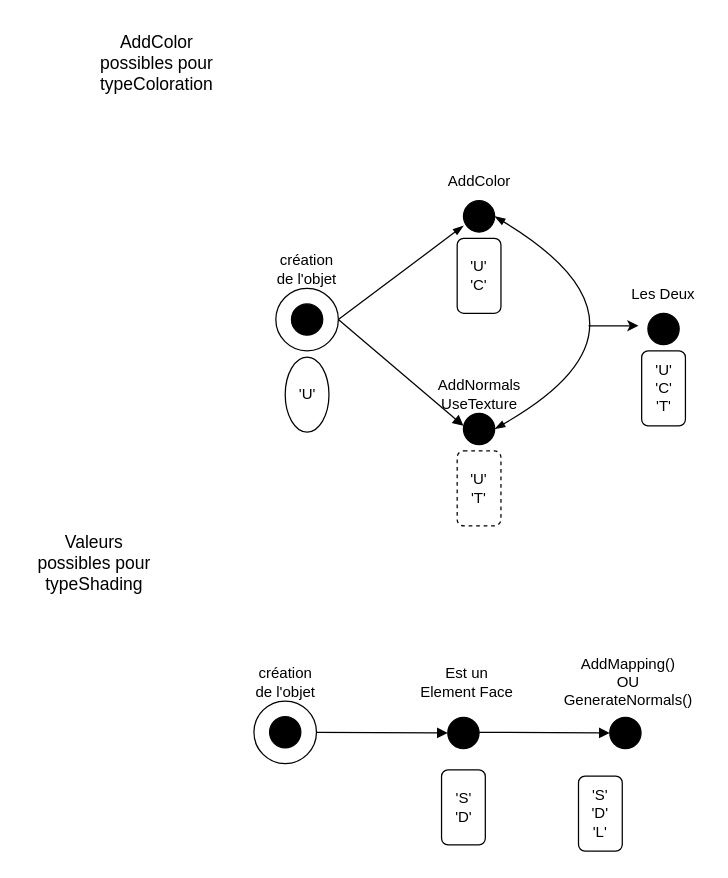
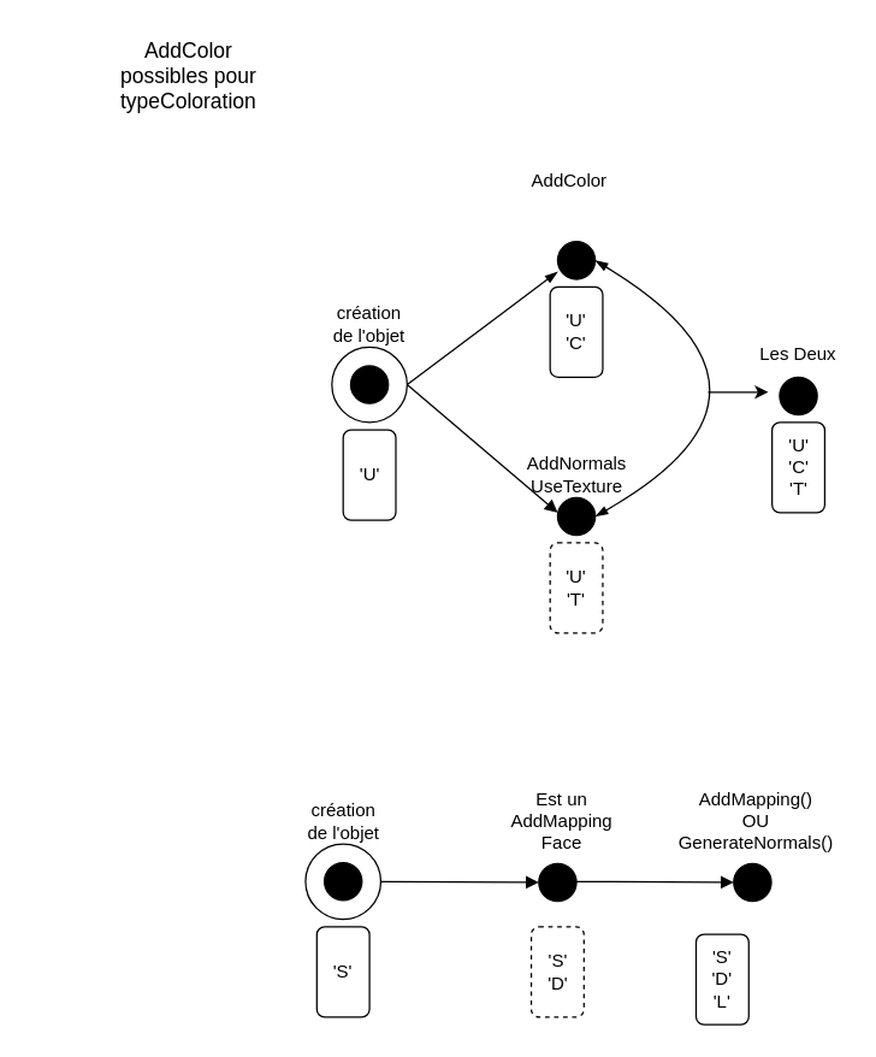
  <mxCell id="0" />
  <mxCell id="1" parent="0" />
  <mxCell id="2" value="&lt;font style=&quot;font-size: 14px;&quot;&gt;AddColor possibles pour typeColoration&lt;/font&gt;" style="text;html=1;strokeColor=none;fillColor=none;align=center;verticalAlign=middle;whiteSpace=wrap;rounded=0;" vertex="1" parent="1"><mxGeometry x="70" width="110" height="60" as="geometry" y="20" /></mxCell>
  <mxCell id="3" value="" style="ellipse;whiteSpace=wrap;html=1;aspect=fixed;" vertex="1" parent="1"><mxGeometry x="220" y="230" width="50" height="50" as="geometry" /></mxCell>
  <mxCell id="4" value="" style="ellipse;whiteSpace=wrap;html=1;aspect=fixed;fillColor=#000000;" vertex="1" parent="1"><mxGeometry x="232.5" y="242.5" width="25" height="25" as="geometry" /></mxCell>
  <mxCell id="5" value="création de l'objet" style="text;html=1;strokeColor=none;fillColor=none;align=center;verticalAlign=middle;whiteSpace=wrap;rounded=0;" vertex="1" parent="1"><mxGeometry x="215" y="200" width="60" height="30" as="geometry" /></mxCell>
  <mxCell id="6" value="" style="endArrow=blockThin;html=1;rounded=0;exitX=1;exitY=0.5;exitDx=0;exitDy=0;endFill=1;" edge="1" parent="1" source="3"><mxGeometry width="50" height="50" relative="1" as="geometry"><mxPoint x="270" y="257.5" as="sourcePoint" /><mxPoint x="370" y="180" as="targetPoint" /></mxGeometry></mxCell>
- <mxCell id="7" value="'U'" style="ellipse;whiteSpace=wrap;html=1;" vertex="1" parent="1"><mxGeometry x="227.5" y="285" width="35" height="60" as="geometry" /></mxCell>
+ <mxCell id="7" value="'U'" style="rounded=1;whiteSpace=wrap;html=1;" vertex="1" parent="1"><mxGeometry x="227.5" y="285" width="35" height="60" as="geometry" /></mxCell>
  <mxCell id="8" value="" style="endArrow=block;html=1;rounded=0;exitX=1;exitY=0.5;exitDx=0;exitDy=0;endFill=1;" edge="1" parent="1" source="3"><mxGeometry width="50" height="50" relative="1" as="geometry"><mxPoint x="280" y="267.5" as="sourcePoint" /><mxPoint x="370" y="340" as="targetPoint" /></mxGeometry></mxCell>
  <mxCell id="9" value="" style="ellipse;whiteSpace=wrap;html=1;aspect=fixed;fillColor=#000000;" vertex="1" parent="1"><mxGeometry x="370" y="160" width="25" height="25" as="geometry" /></mxCell>
- <mxCell id="10" value="AddColor" style="text;html=1;strokeColor=none;fillColor=none;align=center;verticalAlign=middle;whiteSpace=wrap;rounded=0;" vertex="1" parent="1"><mxGeometry x="352.5" y="130" width="60" height="30" as="geometry" /></mxCell>
+ <mxCell id="10" value="AddColor" style="text;html=1;strokeColor=none;fillColor=none;align=center;verticalAlign=middle;whiteSpace=wrap;rounded=0;" vertex="1" parent="1"><mxGeometry x="347.5" y="105" width="60" height="30" as="geometry" /></mxCell>
  <mxCell id="11" value="'U'&lt;br&gt;'C'" style="rounded=1;whiteSpace=wrap;html=1;" vertex="1" parent="1"><mxGeometry x="365" y="190" width="35" height="60" as="geometry" /></mxCell>
  <mxCell id="12" value="'U'&lt;br&gt;'T'" style="rounded=1;whiteSpace=wrap;html=1;dashed=1;" vertex="1" parent="1"><mxGeometry x="365" y="360" width="35" height="60" as="geometry" /></mxCell>
  <mxCell id="13" value="AddNormals&lt;br&gt;UseTexture" style="text;html=1;strokeColor=none;fillColor=none;align=center;verticalAlign=middle;whiteSpace=wrap;rounded=0;" vertex="1" parent="1"><mxGeometry x="352.5" y="300" width="60" height="30" as="geometry" /></mxCell>
  <mxCell id="14" value="" style="ellipse;whiteSpace=wrap;html=1;aspect=fixed;fillColor=#000000;" vertex="1" parent="1"><mxGeometry x="370" y="330" width="25" height="25" as="geometry" /></mxCell>
  <mxCell id="15" value="" style="endArrow=blockThin;html=1;exitX=1;exitY=0.5;exitDx=0;exitDy=0;entryX=1;entryY=0.5;entryDx=0;entryDy=0;curved=1;endFill=1;startArrow=blockThin;startFill=1;" edge="1" parent="1" source="14" target="9"><mxGeometry width="50" height="50" relative="1" as="geometry"><mxPoint x="440" y="300" as="sourcePoint" /><mxPoint x="490" y="250" as="targetPoint" /><Array as="points"><mxPoint x="540" y="260" /></Array></mxGeometry></mxCell>
  <mxCell id="16" value="" style="endArrow=classic;html=1;rounded=0;" edge="1" parent="1"><mxGeometry width="50" height="50" relative="1" as="geometry"><mxPoint x="470" y="260" as="sourcePoint" /><mxPoint x="510" y="260" as="targetPoint" /></mxGeometry></mxCell>
  <mxCell id="17" value="Les Deux" style="text;html=1;strokeColor=none;fillColor=none;align=center;verticalAlign=middle;whiteSpace=wrap;rounded=0;" vertex="1" parent="1"><mxGeometry x="500" y="220" width="60" height="30" as="geometry" /></mxCell>
  <mxCell id="18" value="" style="ellipse;whiteSpace=wrap;html=1;aspect=fixed;fillColor=#000000;" vertex="1" parent="1"><mxGeometry x="517.5" y="250" width="25" height="25" as="geometry" /></mxCell>
  <mxCell id="19" value="'U'&lt;br&gt;'C'&lt;br&gt;'T'" style="rounded=1;whiteSpace=wrap;html=1;" vertex="1" parent="1"><mxGeometry x="512.5" y="280" width="35" height="60" as="geometry" /></mxCell>
- <mxCell id="20" value="&lt;font style=&quot;font-size: 14px;&quot;&gt;Valeurs possibles pour typeShading&lt;/font&gt;" style="text;html=1;strokeColor=none;fillColor=none;align=center;verticalAlign=middle;whiteSpace=wrap;rounded=0;" vertex="1" parent="1"><mxGeometry x="20" y="420" width="110" height="60" as="geometry" /></mxCell>
  <mxCell id="21" value="" style="ellipse;whiteSpace=wrap;html=1;aspect=fixed;" vertex="1" parent="1"><mxGeometry x="202.5" y="560" width="50" height="50" as="geometry" /></mxCell>
  <mxCell id="22" value="" style="ellipse;whiteSpace=wrap;html=1;aspect=fixed;fillColor=#000000;" vertex="1" parent="1"><mxGeometry x="215" y="572.5" width="25" height="25" as="geometry" /></mxCell>
  <mxCell id="23" value="création de l'objet" style="text;html=1;strokeColor=none;fillColor=none;align=center;verticalAlign=middle;whiteSpace=wrap;rounded=0;" vertex="1" parent="1"><mxGeometry x="197.5" y="530" width="60" height="30" as="geometry" /></mxCell>
+ <mxCell id="24" value="'S'" style="rounded=1;whiteSpace=wrap;html=1;" vertex="1" parent="1"><mxGeometry x="210" y="615" width="35" height="60" as="geometry" /></mxCell>
  <mxCell id="25" value="" style="endArrow=block;html=1;rounded=0;exitX=1;exitY=0.5;exitDx=0;exitDy=0;endFill=1;entryX=0;entryY=0.5;entryDx=0;entryDy=0;" edge="1" source="21" parent="1" target="28"><mxGeometry width="50" height="50" relative="1" as="geometry"><mxPoint x="262.5" y="597.5" as="sourcePoint" /><mxPoint x="352.5" y="670" as="targetPoint" /></mxGeometry></mxCell>
- <mxCell id="26" value="'S'&lt;br&gt;'D'" style="rounded=1;whiteSpace=wrap;html=1;" vertex="1" parent="1"><mxGeometry x="352.5" y="615" width="35" height="60" as="geometry" /></mxCell>
- <mxCell id="27" value="Est un Element Face" style="text;html=1;strokeColor=none;fillColor=none;align=center;verticalAlign=middle;whiteSpace=wrap;rounded=0;" vertex="1" parent="1"><mxGeometry x="332.5" y="525" width="80" height="40" as="geometry" /></mxCell>
+ <mxCell id="26" value="'S'&lt;br&gt;'D'" style="rounded=1;whiteSpace=wrap;html=1;dashed=1;" vertex="1" parent="1"><mxGeometry x="352.5" y="615" width="35" height="60" as="geometry" /></mxCell>
+ <mxCell id="27" value="Est un AddMapping Face" style="text;html=1;strokeColor=none;fillColor=none;align=center;verticalAlign=middle;whiteSpace=wrap;rounded=0;" vertex="1" parent="1"><mxGeometry x="332.5" y="525" width="80" height="40" as="geometry" /></mxCell>
  <mxCell id="28" value="" style="ellipse;whiteSpace=wrap;html=1;aspect=fixed;fillColor=#000000;" vertex="1" parent="1"><mxGeometry x="357.5" y="573" width="25" height="25" as="geometry" /></mxCell>
  <mxCell id="29" value="" style="endArrow=block;html=1;rounded=0;exitX=1;exitY=0.5;exitDx=0;exitDy=0;endFill=1;entryX=0;entryY=0.5;entryDx=0;entryDy=0;" edge="1" target="32" parent="1"><mxGeometry width="50" height="50" relative="1" as="geometry"><mxPoint x="382.5" y="585" as="sourcePoint" /><mxPoint x="482" y="670" as="targetPoint" /></mxGeometry></mxCell>
  <mxCell id="30" value="AddMapping()&lt;br&gt;OU GenerateNormals()" style="text;html=1;strokeColor=none;fillColor=none;align=center;verticalAlign=middle;whiteSpace=wrap;rounded=0;" vertex="1" parent="1"><mxGeometry x="462" y="525" width="80" height="40" as="geometry" /></mxCell>
  <mxCell id="31" value="'S'&lt;br&gt;'D'&lt;br&gt;'L'" style="rounded=1;whiteSpace=wrap;html=1;" vertex="1" parent="1"><mxGeometry x="462" y="620" width="35" height="60" as="geometry" /></mxCell>
  <mxCell id="32" value="" style="ellipse;whiteSpace=wrap;html=1;aspect=fixed;fillColor=#000000;" vertex="1" parent="1"><mxGeometry x="487" y="573" width="25" height="25" as="geometry" /></mxCell>
